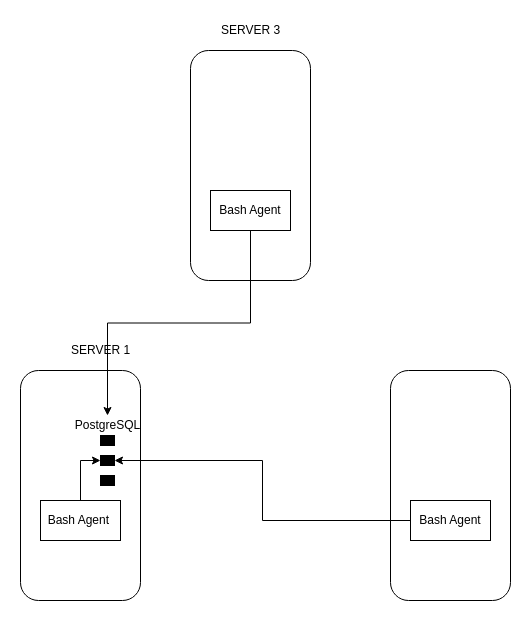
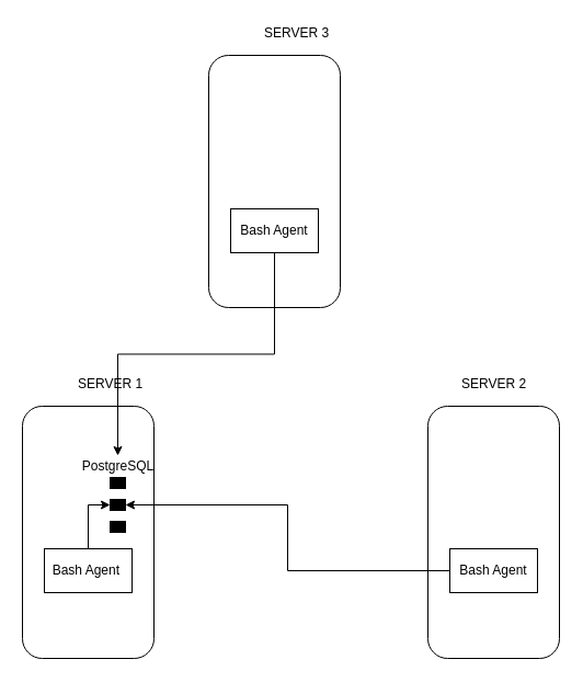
  <mxCell id="0" />
  <mxCell id="1" parent="0" />
  <mxCell id="2" value="" style="rounded=1;whiteSpace=wrap;html=1;" vertex="1" parent="1"><mxGeometry x="20" y="370" width="120" height="230" as="geometry" /></mxCell>
  <mxCell id="3" value="" style="rounded=1;whiteSpace=wrap;html=1;" vertex="1" parent="1"><mxGeometry x="190" y="50" width="120" height="230" as="geometry" /></mxCell>
  <mxCell id="4" value="" style="rounded=1;whiteSpace=wrap;html=1;" vertex="1" parent="1"><mxGeometry x="390" y="370" width="120" height="230" as="geometry" /></mxCell>
  <mxCell id="5" style="edgeStyle=orthogonalEdgeStyle;rounded=0;orthogonalLoop=1;jettySize=auto;html=1;exitX=0.5;exitY=1;exitDx=0;exitDy=0;" edge="1" parent="1" source="6" target="15"><mxGeometry relative="1" as="geometry" /></mxCell>
  <mxCell id="6" value="Bash Agent" style="rounded=0;whiteSpace=wrap;html=1;" vertex="1" parent="1"><mxGeometry x="210" y="190" width="80" height="40" as="geometry" /></mxCell>
  <mxCell id="7" style="edgeStyle=orthogonalEdgeStyle;rounded=0;orthogonalLoop=1;jettySize=auto;html=1;exitX=0;exitY=0.5;exitDx=0;exitDy=0;entryX=0.5;entryY=0;entryDx=0;entryDy=0;" edge="1" parent="1" source="8" target="11"><mxGeometry relative="1" as="geometry" /></mxCell>
  <mxCell id="8" value="Bash Agent" style="rounded=0;whiteSpace=wrap;html=1;" vertex="1" parent="1"><mxGeometry x="410" y="500" width="80" height="40" as="geometry" /></mxCell>
  <mxCell id="9" style="edgeStyle=orthogonalEdgeStyle;rounded=0;orthogonalLoop=1;jettySize=auto;html=1;exitX=0.5;exitY=0;exitDx=0;exitDy=0;entryX=0.5;entryY=1;entryDx=0;entryDy=0;" edge="1" parent="1" source="10" target="11"><mxGeometry relative="1" as="geometry" /></mxCell>
  <mxCell id="10" value="Bash Agent&amp;nbsp;" style="rounded=0;whiteSpace=wrap;html=1;" vertex="1" parent="1"><mxGeometry x="40" y="500" width="80" height="40" as="geometry" /></mxCell>
  <mxCell id="11" value="" style="shape=parallelMarker;direction=south;html=1;outlineConnect=0;" vertex="1" parent="1"><mxGeometry x="100" y="435" width="14" height="50" as="geometry" /></mxCell>
  <mxCell id="12" value="SERVER 1" style="text;html=1;align=center;verticalAlign=middle;resizable=0;points=[];;autosize=1;" vertex="1" parent="1"><mxGeometry x="65" y="340" width="70" height="20" as="geometry" /></mxCell>
- <mxCell id="14" value="SERVER 3" style="text;html=1;align=center;verticalAlign=middle;resizable=0;points=[];;autosize=1;" vertex="1" parent="1"><mxGeometry x="215" y="20" width="70" height="20" as="geometry" /></mxCell>
+ <mxCell id="13" value="SERVER 2" style="text;html=1;align=center;verticalAlign=middle;resizable=0;points=[];;autosize=1;" vertex="1" parent="1"><mxGeometry x="415" y="340" width="70" height="20" as="geometry" /></mxCell>
+ <mxCell id="14" value="SERVER 3" style="text;html=1;align=center;verticalAlign=middle;resizable=0;points=[];;autosize=1;" vertex="1" parent="1"><mxGeometry x="235" y="20" width="70" height="20" as="geometry" /></mxCell>
  <mxCell id="15" value="PostgreSQL" style="text;html=1;align=center;verticalAlign=middle;resizable=0;points=[];;autosize=1;" vertex="1" parent="1"><mxGeometry x="67" y="415" width="80" height="20" as="geometry" /></mxCell>
